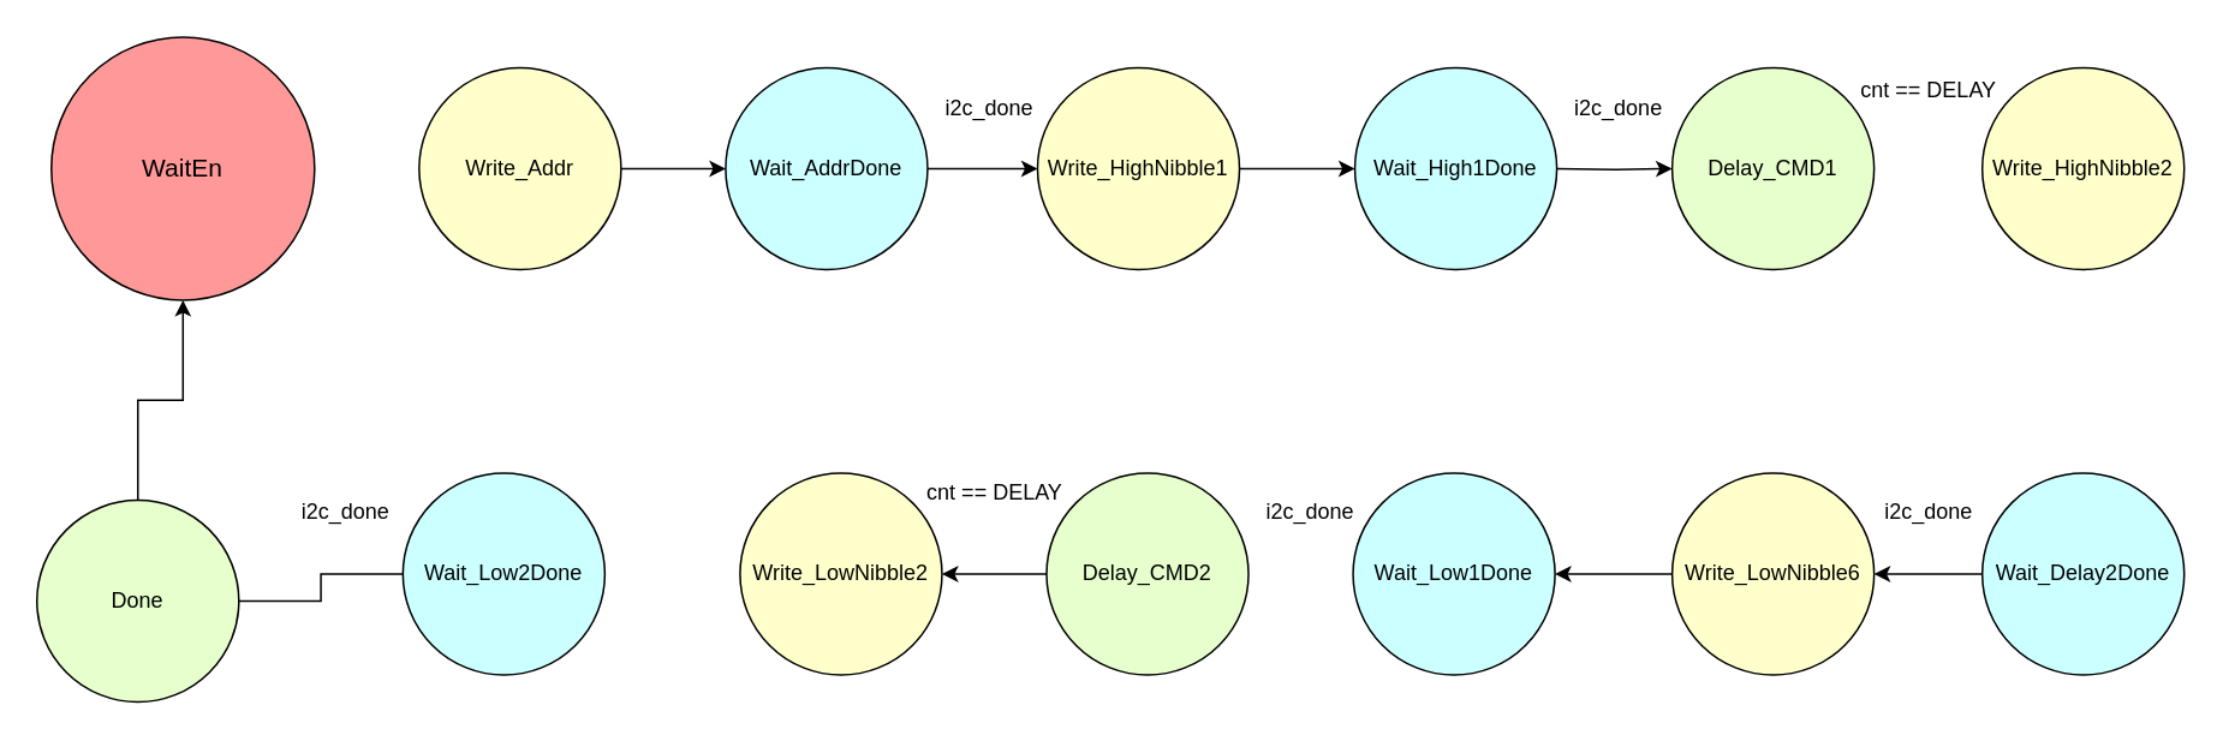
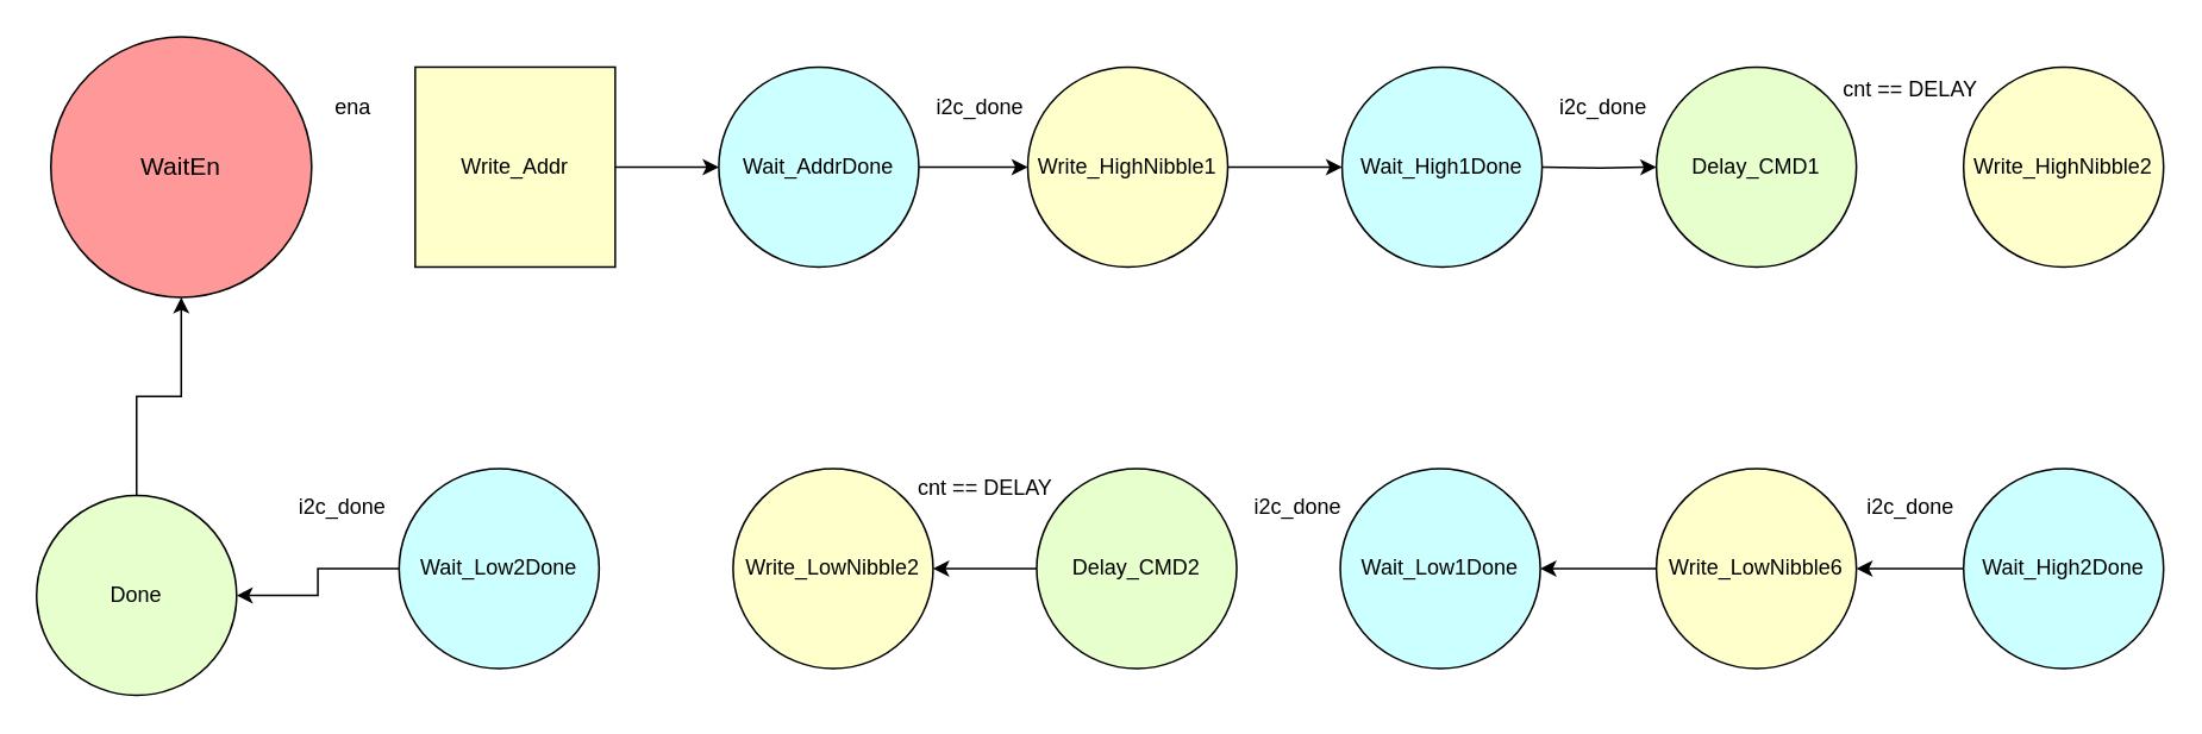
  <mxCell id="0" />
  <mxCell id="1" parent="0" />
  <mxCell id="2" value="&lt;font style=&quot;font-size: 14px;&quot;&gt;WaitEn&lt;/font&gt;" style="ellipse;whiteSpace=wrap;html=1;aspect=fixed;fillColor=light-dark(#FF9999,var(--ge-dark-color, #121212));" parent="1" vertex="1"><mxGeometry x="28" y="20" width="146" height="146" as="geometry" /></mxCell>
+ <mxCell id="3" value="ena" style="text;html=1;align=center;verticalAlign=middle;resizable=0;points=[];autosize=1;strokeColor=none;fillColor=none;" parent="1" vertex="1"><mxGeometry x="178" y="47" width="38" height="26" as="geometry" /></mxCell>
  <mxCell id="4" style="edgeStyle=orthogonalEdgeStyle;rounded=0;orthogonalLoop=1;jettySize=auto;html=1;exitX=1;exitY=0.5;exitDx=0;exitDy=0;entryX=0;entryY=0.5;entryDx=0;entryDy=0;" edge="1" parent="1" source="5"><mxGeometry relative="1" as="geometry"><mxPoint x="402" y="93" as="targetPoint" /></mxGeometry></mxCell>
- <mxCell id="5" value="Write_Addr" style="ellipse;whiteSpace=wrap;html=1;aspect=fixed;fillColor=light-dark(#FFFFCC,var(--ge-dark-color, #121212));" vertex="1" parent="1"><mxGeometry x="232" y="37" width="112" height="112" as="geometry" /></mxCell>
+ <mxCell id="5" value="Write_Addr" style="whiteSpace=wrap;html=1;aspect=fixed;fillColor=light-dark(#FFFFCC,var(--ge-dark-color, #121212));rounded=0;" vertex="1" parent="1"><mxGeometry x="232" y="37" width="112" height="112" as="geometry" /></mxCell>
  <mxCell id="6" value="Wait_AddrDone" style="ellipse;whiteSpace=wrap;html=1;aspect=fixed;fillColor=light-dark(#CCFFFF,var(--ge-dark-color, #121212));" vertex="1" parent="1"><mxGeometry x="402" y="37" width="112" height="112" as="geometry" /></mxCell>
  <mxCell id="7" style="edgeStyle=orthogonalEdgeStyle;rounded=0;orthogonalLoop=1;jettySize=auto;html=1;entryX=0;entryY=0.5;entryDx=0;entryDy=0;" edge="1" parent="1" target="8" source="6"><mxGeometry relative="1" as="geometry"><mxPoint x="517" y="93" as="sourcePoint" /></mxGeometry></mxCell>
  <mxCell id="8" value="Write_HighNibble1" style="ellipse;whiteSpace=wrap;html=1;aspect=fixed;fillColor=light-dark(#FFFFCC,var(--ge-dark-color, #121212));" vertex="1" parent="1"><mxGeometry x="575" y="37" width="112" height="112" as="geometry" /></mxCell>
  <mxCell id="9" value="i2c_done" style="text;html=1;align=center;verticalAlign=middle;resizable=0;points=[];autosize=1;strokeColor=none;fillColor=none;" vertex="1" parent="1"><mxGeometry x="514" y="47" width="67" height="26" as="geometry" /></mxCell>
  <mxCell id="10" style="edgeStyle=orthogonalEdgeStyle;rounded=0;orthogonalLoop=1;jettySize=auto;html=1;entryX=0;entryY=0.5;entryDx=0;entryDy=0;" edge="1" parent="1" target="11" source="8"><mxGeometry relative="1" as="geometry"><mxPoint x="693" y="93" as="sourcePoint" /></mxGeometry></mxCell>
  <mxCell id="11" value="Wait_High1Done" style="ellipse;whiteSpace=wrap;html=1;aspect=fixed;fillColor=light-dark(#CCFFFF,var(--ge-dark-color, #121212));" vertex="1" parent="1"><mxGeometry x="751" y="37" width="112" height="112" as="geometry" /></mxCell>
  <mxCell id="12" style="edgeStyle=orthogonalEdgeStyle;rounded=0;orthogonalLoop=1;jettySize=auto;html=1;entryX=0;entryY=0.5;entryDx=0;entryDy=0;" edge="1" parent="1" target="13"><mxGeometry relative="1" as="geometry"><mxPoint x="863" y="93" as="sourcePoint" /></mxGeometry></mxCell>
  <mxCell id="13" value="Delay_CMD1" style="ellipse;whiteSpace=wrap;html=1;aspect=fixed;fillColor=light-dark(#E6FFCC,var(--ge-dark-color, #121212));" vertex="1" parent="1"><mxGeometry x="927" y="37" width="112" height="112" as="geometry" /></mxCell>
  <mxCell id="14" value="i2c_done" style="text;html=1;align=center;verticalAlign=middle;resizable=0;points=[];autosize=1;strokeColor=none;fillColor=none;" vertex="1" parent="1"><mxGeometry x="863" y="47" width="67" height="26" as="geometry" /></mxCell>
  <mxCell id="15" value="Write_HighNibble2" style="ellipse;whiteSpace=wrap;html=1;aspect=fixed;fillColor=light-dark(#FFFFCC,var(--ge-dark-color, #121212));" vertex="1" parent="1"><mxGeometry x="1099" y="37" width="112" height="112" as="geometry" /></mxCell>
  <mxCell id="16" style="edgeStyle=orthogonalEdgeStyle;rounded=0;orthogonalLoop=1;jettySize=auto;html=1;exitX=0;exitY=0.5;exitDx=0;exitDy=0;entryX=1;entryY=0.5;entryDx=0;entryDy=0;" edge="1" parent="1" source="17" target="19"><mxGeometry relative="1" as="geometry" /></mxCell>
- <mxCell id="17" value="Wait_Delay2Done" style="ellipse;whiteSpace=wrap;html=1;aspect=fixed;fillColor=light-dark(#CCFFFF,var(--ge-dark-color, #121212));" vertex="1" parent="1"><mxGeometry x="1099" y="262" width="112" height="112" as="geometry" /></mxCell>
+ <mxCell id="17" value="Wait_High2Done" style="ellipse;whiteSpace=wrap;html=1;aspect=fixed;fillColor=light-dark(#CCFFFF,var(--ge-dark-color, #121212));" vertex="1" parent="1"><mxGeometry x="1099" y="262" width="112" height="112" as="geometry" /></mxCell>
  <mxCell id="18" style="edgeStyle=orthogonalEdgeStyle;rounded=0;orthogonalLoop=1;jettySize=auto;html=1;exitX=0;exitY=0.5;exitDx=0;exitDy=0;entryX=1;entryY=0.5;entryDx=0;entryDy=0;" edge="1" parent="1" source="19" target="21"><mxGeometry relative="1" as="geometry" /></mxCell>
  <mxCell id="19" value="Write_LowNibble6" style="ellipse;whiteSpace=wrap;html=1;aspect=fixed;fillColor=light-dark(#FFFFCC,var(--ge-dark-color, #121212));" vertex="1" parent="1"><mxGeometry x="927" y="262" width="112" height="112" as="geometry" /></mxCell>
  <mxCell id="20" value="i2c_done" style="text;html=1;align=center;verticalAlign=middle;resizable=0;points=[];autosize=1;strokeColor=none;fillColor=none;" vertex="1" parent="1"><mxGeometry x="1035" y="271" width="67" height="26" as="geometry" /></mxCell>
  <mxCell id="21" value="Wait_Low1Done" style="ellipse;whiteSpace=wrap;html=1;aspect=fixed;fillColor=light-dark(#CCFFFF,var(--ge-dark-color, #121212));" vertex="1" parent="1"><mxGeometry x="750" y="262" width="112" height="112" as="geometry" /></mxCell>
  <mxCell id="22" style="edgeStyle=orthogonalEdgeStyle;rounded=0;orthogonalLoop=1;jettySize=auto;html=1;exitX=0;exitY=0.5;exitDx=0;exitDy=0;entryX=1;entryY=0.5;entryDx=0;entryDy=0;" edge="1" parent="1" source="23" target="25"><mxGeometry relative="1" as="geometry" /></mxCell>
  <mxCell id="23" value="Delay_CMD2" style="ellipse;whiteSpace=wrap;html=1;aspect=fixed;fillColor=light-dark(#E6FFCC,var(--ge-dark-color, #121212));" vertex="1" parent="1"><mxGeometry x="580" y="262" width="112" height="112" as="geometry" /></mxCell>
  <mxCell id="24" value="i2c_done" style="text;html=1;align=center;verticalAlign=middle;resizable=0;points=[];autosize=1;strokeColor=none;fillColor=none;" vertex="1" parent="1"><mxGeometry x="692" y="271" width="67" height="26" as="geometry" /></mxCell>
  <mxCell id="25" value="Write_LowNibble2" style="ellipse;whiteSpace=wrap;html=1;aspect=fixed;fillColor=light-dark(#FFFFCC,var(--ge-dark-color, #121212));" vertex="1" parent="1"><mxGeometry x="410" y="262" width="112" height="112" as="geometry" /></mxCell>
  <mxCell id="26" value="cnt == DELAY" style="text;html=1;align=center;verticalAlign=middle;resizable=0;points=[];autosize=1;strokeColor=none;fillColor=none;" vertex="1" parent="1"><mxGeometry x="504" y="260" width="93" height="26" as="geometry" /></mxCell>
- <mxCell id="27" style="edgeStyle=orthogonalEdgeStyle;rounded=0;orthogonalLoop=1;jettySize=auto;html=1;exitX=0;exitY=0.5;exitDx=0;exitDy=0;entryX=1;entryY=0.5;entryDx=0;entryDy=0;endArrow=none;" edge="1" parent="1" source="28" target="30"><mxGeometry relative="1" as="geometry" /></mxCell>
+ <mxCell id="27" style="edgeStyle=orthogonalEdgeStyle;rounded=0;orthogonalLoop=1;jettySize=auto;html=1;exitX=0;exitY=0.5;exitDx=0;exitDy=0;entryX=1;entryY=0.5;entryDx=0;entryDy=0;" edge="1" parent="1" source="28" target="30"><mxGeometry relative="1" as="geometry" /></mxCell>
  <mxCell id="28" value="Wait_Low2Done" style="ellipse;whiteSpace=wrap;html=1;aspect=fixed;fillColor=light-dark(#CCFFFF,var(--ge-dark-color, #121212));" vertex="1" parent="1"><mxGeometry x="223" y="262" width="112" height="112" as="geometry" /></mxCell>
  <mxCell id="29" style="edgeStyle=orthogonalEdgeStyle;rounded=0;orthogonalLoop=1;jettySize=auto;html=1;exitX=0.5;exitY=0;exitDx=0;exitDy=0;entryX=0.5;entryY=1;entryDx=0;entryDy=0;" edge="1" parent="1" source="30" target="2"><mxGeometry relative="1" as="geometry" /></mxCell>
  <mxCell id="30" value="Done" style="ellipse;whiteSpace=wrap;html=1;aspect=fixed;fillColor=light-dark(#E6FFCC,var(--ge-dark-color, #121212));" vertex="1" parent="1"><mxGeometry x="20" y="277" width="112" height="112" as="geometry" /></mxCell>
  <mxCell id="31" value="cnt == DELAY" style="text;html=1;align=center;verticalAlign=middle;resizable=0;points=[];autosize=1;strokeColor=none;fillColor=none;" vertex="1" parent="1"><mxGeometry x="1022" y="37" width="93" height="26" as="geometry" /></mxCell>
  <mxCell id="32" value="i2c_done" style="text;html=1;align=center;verticalAlign=middle;resizable=0;points=[];autosize=1;strokeColor=none;fillColor=none;" vertex="1" parent="1"><mxGeometry x="157" y="271" width="67" height="26" as="geometry" /></mxCell>
